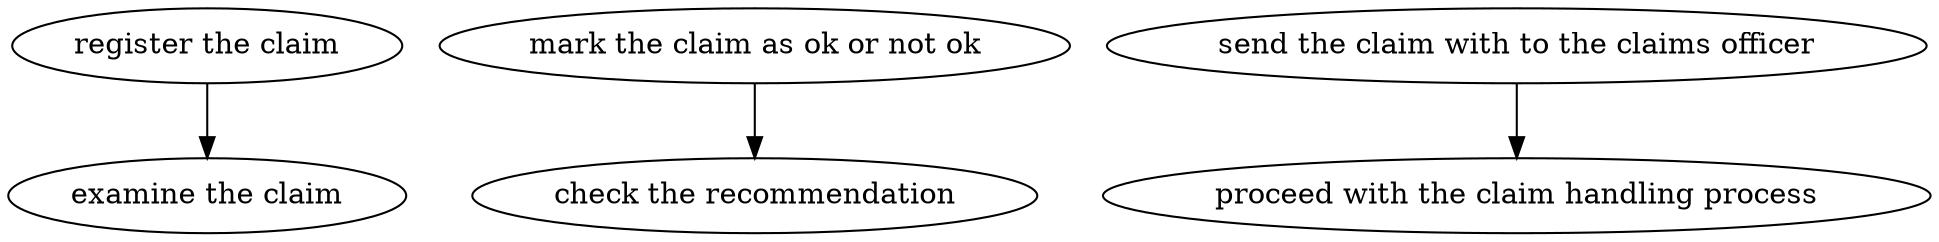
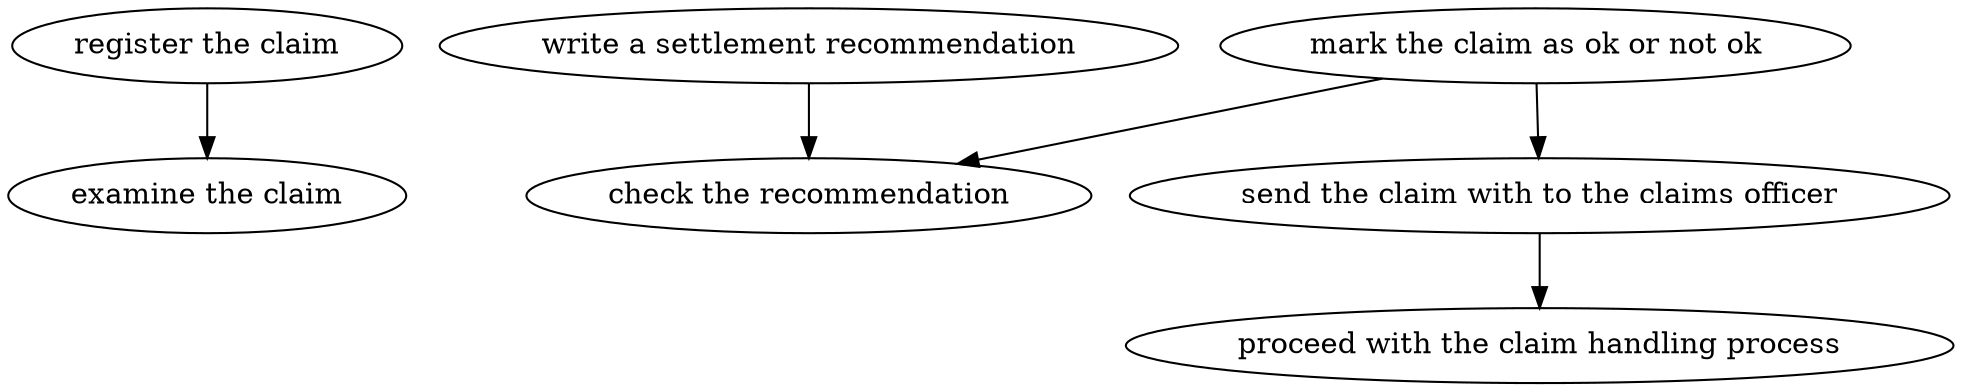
  strict digraph {
    edge [attrs="{'type': 'flow', 'label': 'flow'}"]
    "register the claim" [attrs="{'type': 'Activity', 'label': 'register the claim'}"]
    "examine the claim" [attrs="{'type': 'Activity', 'label': 'examine the claim'}"]
+   "write a settlement recommendation" [attrs="{'type': 'Activity', 'label': 'write a settlement recommendation'}"]
    "check the recommendation" [attrs="{'type': 'Activity', 'label': 'check the recommendation'}"]
    "mark the claim as ok or not ok" [attrs="{'type': 'Activity', 'label': 'mark the claim as ok or not ok'}"]
    n6 [attrs="{'type': 'Activity', 'label': 'send the claim back to the claims officer'}" label="send the claim with to the claims officer"]
    "proceed with the claim handling process" [attrs="{'type': 'Activity', 'label': 'proceed with the claim handling process'}"]
    "register the claim" -> "examine the claim"
+   "write a settlement recommendation" -> "check the recommendation"
    "mark the claim as ok or not ok" -> "check the recommendation"
+   "mark the claim as ok or not ok" -> n6
    n6 -> "proceed with the claim handling process"
  }
